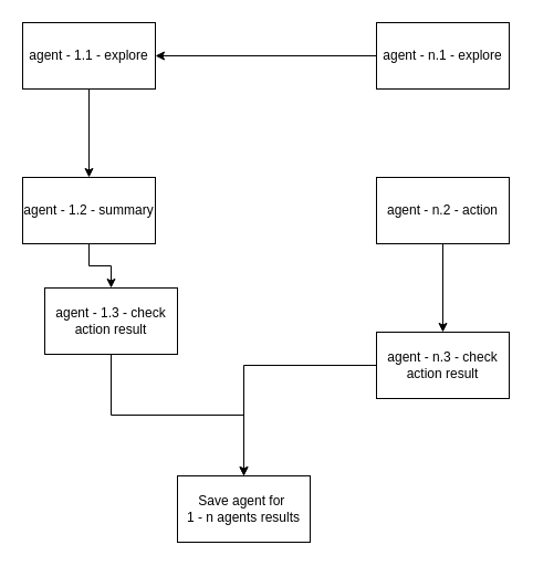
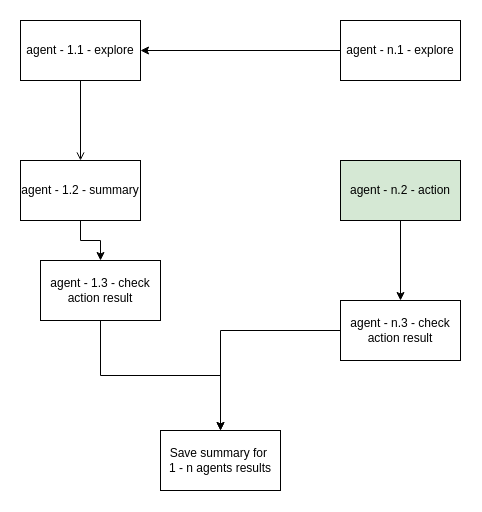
  <mxCell id="0" />
  <mxCell id="1" parent="0" />
- <mxCell id="2" value="" style="edgeStyle=orthogonalEdgeStyle;rounded=0;orthogonalLoop=1;jettySize=auto;html=1;" edge="1" parent="1" source="3" target="5"><mxGeometry relative="1" as="geometry" /></mxCell>
+ <mxCell id="2" value="" style="edgeStyle=orthogonalEdgeStyle;rounded=0;orthogonalLoop=1;jettySize=auto;html=1;endArrow=open;" edge="1" parent="1" source="3" target="5"><mxGeometry relative="1" as="geometry" /></mxCell>
  <mxCell id="3" value="agent - 1.1 - explore" style="rounded=0;whiteSpace=wrap;html=1;" vertex="1" parent="1"><mxGeometry x="20" y="20" width="120" height="60" as="geometry" /></mxCell>
  <mxCell id="4" value="" style="edgeStyle=orthogonalEdgeStyle;rounded=0;orthogonalLoop=1;jettySize=auto;html=1;" edge="1" parent="1" source="5" target="7"><mxGeometry relative="1" as="geometry" /></mxCell>
  <mxCell id="5" value="agent - 1.2 - summary" style="rounded=0;whiteSpace=wrap;html=1;" vertex="1" parent="1"><mxGeometry x="20" y="160" width="120" height="60" as="geometry" /></mxCell>
  <mxCell id="6" style="edgeStyle=orthogonalEdgeStyle;rounded=0;orthogonalLoop=1;jettySize=auto;html=1;entryX=0.5;entryY=0;entryDx=0;entryDy=0;" edge="1" parent="1" source="7" target="14"><mxGeometry relative="1" as="geometry" /></mxCell>
  <mxCell id="7" value="agent - 1.3 - check action result" style="rounded=0;whiteSpace=wrap;html=1;" vertex="1" parent="1"><mxGeometry x="40" y="260" width="120" height="60" as="geometry" /></mxCell>
  <mxCell id="8" value="" style="edgeStyle=orthogonalEdgeStyle;rounded=0;orthogonalLoop=1;jettySize=auto;html=1;" edge="1" parent="1" source="9" target="3"><mxGeometry relative="1" as="geometry" /></mxCell>
  <mxCell id="9" value="agent - n.1 - explore" style="rounded=0;whiteSpace=wrap;html=1;" vertex="1" parent="1"><mxGeometry x="340" y="20" width="120" height="60" as="geometry" /></mxCell>
  <mxCell id="10" value="" style="edgeStyle=orthogonalEdgeStyle;rounded=0;orthogonalLoop=1;jettySize=auto;html=1;" edge="1" parent="1" source="11" target="13"><mxGeometry relative="1" as="geometry" /></mxCell>
- <mxCell id="11" value="agent - n.2 - action" style="rounded=0;whiteSpace=wrap;html=1;" vertex="1" parent="1"><mxGeometry x="340" y="160" width="120" height="60" as="geometry" /></mxCell>
+ <mxCell id="11" value="agent - n.2 - action" style="rounded=0;whiteSpace=wrap;html=1;fillColor=#d5e8d4;" vertex="1" parent="1"><mxGeometry x="340" y="160" width="120" height="60" as="geometry" /></mxCell>
  <mxCell id="12" style="edgeStyle=orthogonalEdgeStyle;rounded=0;orthogonalLoop=1;jettySize=auto;html=1;" edge="1" parent="1" source="13" target="14"><mxGeometry relative="1" as="geometry" /></mxCell>
  <mxCell id="13" value="agent - n.3 - check action result" style="rounded=0;whiteSpace=wrap;html=1;" vertex="1" parent="1"><mxGeometry x="340" y="300" width="120" height="60" as="geometry" /></mxCell>
- <mxCell id="14" value="Save agent for&amp;nbsp;&lt;div&gt;1 - n agents results&lt;/div&gt;" style="rounded=0;whiteSpace=wrap;html=1;" vertex="1" parent="1"><mxGeometry x="160" y="430" width="120" height="60" as="geometry" /></mxCell>
+ <mxCell id="14" value="Save summary for&amp;nbsp;&lt;div&gt;1 - n agents results&lt;/div&gt;" style="rounded=0;whiteSpace=wrap;html=1;" vertex="1" parent="1"><mxGeometry x="160" y="430" width="120" height="60" as="geometry" /></mxCell>
